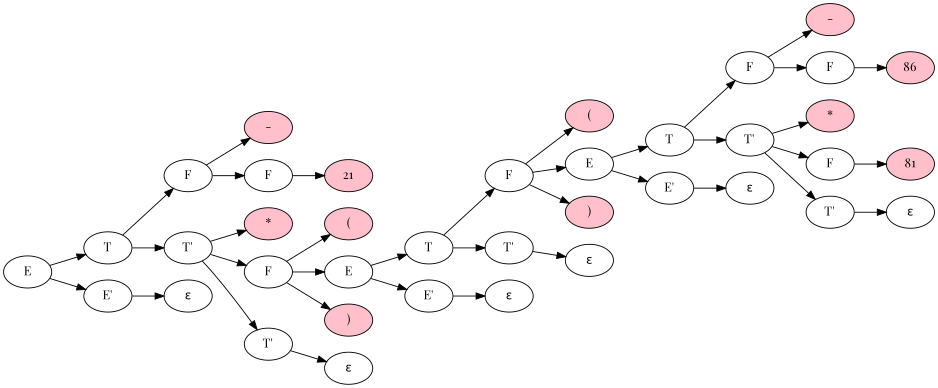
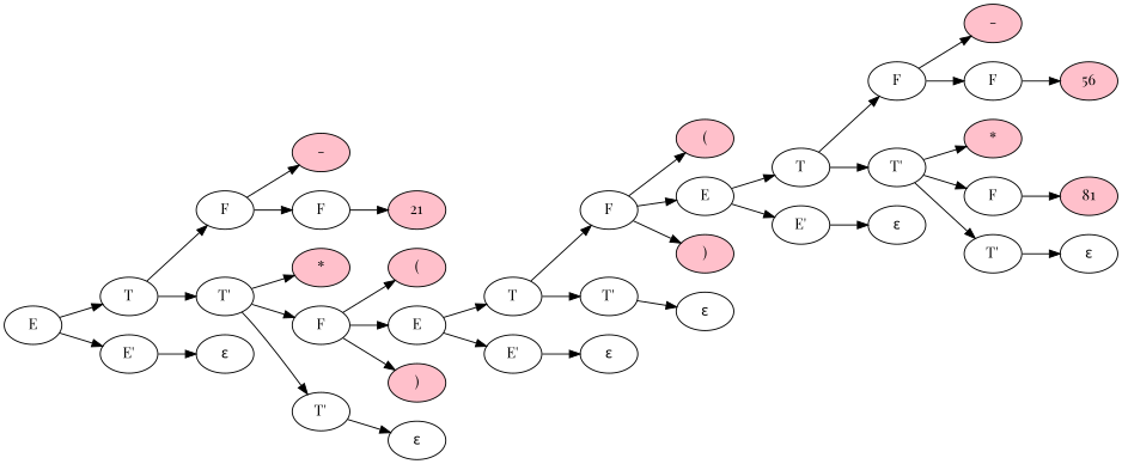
  digraph {
    rankdir=LR
    fontname="Playfair Display"
    node [fontname="Playfair Display"]
    edge [fontname="Playfair Display"]
    n1 [label=E]
    n2 [label=T]
    n3 [label="E'"]
    n4 [label=F]
    n5 [label="T'"]
    n6 [fillcolor=pink label="-" style=filled]
    n7 [label=F]
    n8 [fillcolor=pink label=21 style=filled]
    n9 [fillcolor=pink label="*" style=filled]
    n10 [label=F]
    n11 [label="T'"]
    n12 [fillcolor=pink label="(" style=filled]
    n13 [label=E]
    n14 [fillcolor=pink label=")" style=filled]
    n15 [label=T]
    n16 [label="E'"]
    n17 [label=F]
    n18 [label="T'"]
    n19 [fillcolor=pink label="(" style=filled]
    n20 [label=E]
    n21 [fillcolor=pink label=")" style=filled]
    n22 [label=T]
    n23 [label="E'"]
    n24 [label=F]
    n25 [label="T'"]
    n26 [fillcolor=pink label="-" style=filled]
    n27 [label=F]
-   n28 [fillcolor=pink label=86 style=filled]
+   n28 [fillcolor=pink label=56 style=filled]
    n29 [fillcolor=pink label="*" style=filled]
    n30 [label=F]
    n31 [label="T'"]
    n32 [fillcolor=pink label=81 style=filled]
    n33 [label="ε"]
    n34 [label="ε"]
    n35 [label="ε"]
    n36 [label="ε"]
    n37 [label="ε"]
    n38 [label="ε"]
    n1 -> n2
    n1 -> n3
    n2 -> n4
    n2 -> n5
    n3 -> n38
    n4 -> n6
    n4 -> n7
    n5 -> n9
    n5 -> n10
    n5 -> n11
    n7 -> n8
    n10 -> n12
    n10 -> n13
    n10 -> n14
    n11 -> n37
    n13 -> n15
    n13 -> n16
    n15 -> n17
    n15 -> n18
    n16 -> n36
    n17 -> n19
    n17 -> n20
    n17 -> n21
    n18 -> n35
    n20 -> n22
    n20 -> n23
    n22 -> n24
    n22 -> n25
    n23 -> n34
    n24 -> n26
    n24 -> n27
    n25 -> n29
    n25 -> n30
    n25 -> n31
    n27 -> n28
    n30 -> n32
    n31 -> n33
  }
